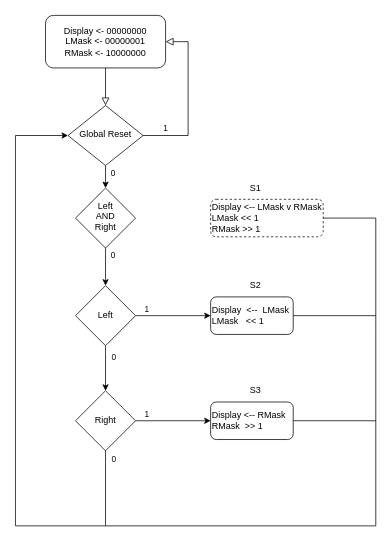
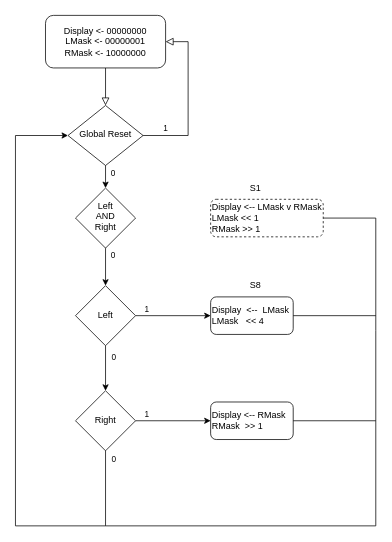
  <mxCell id="0" />
  <mxCell id="1" parent="0" />
  <mxCell id="2" value="" style="rounded=0;html=1;jettySize=auto;orthogonalLoop=1;fontSize=11;endArrow=block;endFill=0;endSize=8;strokeWidth=1;shadow=0;labelBackgroundColor=none;edgeStyle=orthogonalEdgeStyle;" parent="1" source="3" target="5" edge="1"><mxGeometry relative="1" as="geometry" /></mxCell>
  <mxCell id="3" value="Display &amp;lt;- 00000000&lt;br&gt;LMask &amp;lt;- 00000001&lt;br&gt;RMask &amp;lt;- 10000000" style="rounded=1;whiteSpace=wrap;html=1;fontSize=12;glass=0;strokeWidth=1;shadow=0;" parent="1" vertex="1"><mxGeometry x="60" y="20" width="160" height="70" as="geometry" /></mxCell>
  <mxCell id="4" value="1" style="edgeStyle=orthogonalEdgeStyle;rounded=0;html=1;jettySize=auto;orthogonalLoop=1;fontSize=11;endArrow=block;endFill=0;endSize=8;strokeWidth=1;shadow=0;labelBackgroundColor=none;entryX=1;entryY=0.5;entryDx=0;entryDy=0;exitX=1;exitY=0.5;exitDx=0;exitDy=0;" parent="1" source="5" target="3" edge="1"><mxGeometry x="-0.721" y="10" relative="1" as="geometry"><mxPoint as="offset" /><mxPoint x="210" y="180" as="sourcePoint" /><mxPoint x="240" y="55" as="targetPoint" /><Array as="points"><mxPoint x="250" y="180" /><mxPoint x="250" y="55" /></Array></mxGeometry></mxCell>
  <mxCell id="5" value="Global Reset" style="rhombus;whiteSpace=wrap;html=1;shadow=0;fontFamily=Helvetica;fontSize=12;align=center;strokeWidth=1;spacing=6;spacingTop=-4;" parent="1" vertex="1"><mxGeometry x="90" y="140" width="100" height="80" as="geometry" /></mxCell>
  <mxCell id="6" value="0" style="rounded=0;html=1;jettySize=auto;orthogonalLoop=1;fontSize=11;endArrow=classic;endFill=1;endSize=6;strokeWidth=1;shadow=0;labelBackgroundColor=none;edgeStyle=orthogonalEdgeStyle;entryX=0.5;entryY=0;entryDx=0;entryDy=0;" edge="1" parent="1" source="7" target="14"><mxGeometry x="-0.6" y="10" relative="1" as="geometry"><mxPoint as="offset" /><mxPoint x="140" y="380" as="targetPoint" /></mxGeometry></mxCell>
  <mxCell id="7" value="Left&lt;br&gt;AND&lt;br&gt;Right" style="rhombus;whiteSpace=wrap;html=1;shadow=0;fontFamily=Helvetica;fontSize=12;align=center;strokeWidth=1;spacing=6;spacingTop=-4;" vertex="1" parent="1"><mxGeometry x="100" y="250" width="80" height="80" as="geometry" /></mxCell>
  <mxCell id="8" value="Display &amp;lt;-- LMask v RMask&lt;br&gt;LMask &amp;lt;&amp;lt; 1&lt;span style=&quot;white-space: pre;&quot;&gt;&#09;&lt;/span&gt;&amp;nbsp;&lt;span style=&quot;white-space: pre;&quot;&gt;&#09;&lt;/span&gt;&lt;span style=&quot;white-space: pre;&quot;&gt;&#09;&lt;/span&gt;&amp;nbsp; &amp;nbsp;&lt;br&gt;RMask &amp;gt;&amp;gt; 1&lt;span style=&quot;white-space: pre;&quot;&gt;&#09;&lt;/span&gt;&lt;span style=&quot;white-space: pre;&quot;&gt;&#09;&lt;/span&gt;&lt;span style=&quot;white-space: pre;&quot;&gt;&#09;&lt;/span&gt;&amp;nbsp; &amp;nbsp;" style="rounded=1;whiteSpace=wrap;html=1;fontSize=12;glass=0;strokeWidth=1;shadow=0;align=left;dashed=1;" vertex="1" parent="1"><mxGeometry x="280" y="265" width="150" height="50" as="geometry" /></mxCell>
  <mxCell id="9" value="0" style="edgeStyle=orthogonalEdgeStyle;rounded=0;html=1;jettySize=auto;orthogonalLoop=1;fontSize=11;endArrow=classic;endFill=1;endSize=6;strokeWidth=1;shadow=0;labelBackgroundColor=none;entryX=0.5;entryY=0;entryDx=0;entryDy=0;exitX=0.5;exitY=1;exitDx=0;exitDy=0;" edge="1" parent="1" source="5" target="7"><mxGeometry x="-0.333" y="10" relative="1" as="geometry"><mxPoint as="offset" /><mxPoint x="-70" y="235" as="sourcePoint" /><mxPoint x="-40" y="110" as="targetPoint" /><Array as="points"><mxPoint x="140" y="220" /><mxPoint x="140" y="350" /></Array></mxGeometry></mxCell>
  <mxCell id="10" value="" style="edgeStyle=orthogonalEdgeStyle;rounded=0;orthogonalLoop=1;jettySize=auto;html=1;" edge="1" parent="1" source="14" target="17"><mxGeometry relative="1" as="geometry" /></mxCell>
  <mxCell id="11" value="0" style="edgeLabel;html=1;align=center;verticalAlign=middle;resizable=0;points=[];" vertex="1" connectable="0" parent="10"><mxGeometry x="-0.54" y="-1" relative="1" as="geometry"><mxPoint x="11" as="offset" /></mxGeometry></mxCell>
  <mxCell id="12" value="" style="edgeStyle=orthogonalEdgeStyle;rounded=0;orthogonalLoop=1;jettySize=auto;html=1;" edge="1" parent="1" source="14" target="18"><mxGeometry relative="1" as="geometry" /></mxCell>
  <mxCell id="13" value="1" style="edgeLabel;html=1;align=center;verticalAlign=middle;resizable=0;points=[];rotation=0;" vertex="1" connectable="0" parent="12"><mxGeometry x="0.196" y="1" relative="1" as="geometry"><mxPoint x="-46" y="-9" as="offset" /></mxGeometry></mxCell>
  <mxCell id="14" value="Left" style="rhombus;whiteSpace=wrap;html=1;" vertex="1" parent="1"><mxGeometry x="100" y="380" width="80" height="80" as="geometry" /></mxCell>
  <mxCell id="15" value="" style="edgeStyle=orthogonalEdgeStyle;rounded=0;orthogonalLoop=1;jettySize=auto;html=1;entryX=0;entryY=0.5;entryDx=0;entryDy=0;" edge="1" parent="1" source="17" target="21"><mxGeometry relative="1" as="geometry"><mxPoint x="290" y="560" as="targetPoint" /></mxGeometry></mxCell>
  <mxCell id="16" value="1" style="edgeLabel;html=1;align=center;verticalAlign=middle;resizable=0;points=[];" vertex="1" connectable="0" parent="15"><mxGeometry x="-0.544" y="1" relative="1" as="geometry"><mxPoint x="-9" y="-9" as="offset" /></mxGeometry></mxCell>
  <mxCell id="17" value="Right" style="rhombus;whiteSpace=wrap;html=1;" vertex="1" parent="1"><mxGeometry x="100" y="520" width="80" height="80" as="geometry" /></mxCell>
- <mxCell id="18" value="Display&amp;nbsp; &amp;lt;--&amp;nbsp; LMask&lt;br style=&quot;border-color: var(--border-color);&quot;&gt;LMask&amp;nbsp; &amp;nbsp;&amp;lt;&amp;lt; 1&amp;nbsp; &amp;nbsp;" style="rounded=1;whiteSpace=wrap;html=1;align=left;" vertex="1" parent="1"><mxGeometry x="280" y="395" width="110" height="50" as="geometry" /></mxCell>
+ <mxCell id="18" value="Display&amp;nbsp; &amp;lt;--&amp;nbsp; LMask&lt;br style=&quot;border-color: var(--border-color);&quot;&gt;LMask&amp;nbsp; &amp;nbsp;&amp;lt;&amp;lt; 4&amp;nbsp; &amp;nbsp;" style="rounded=1;whiteSpace=wrap;html=1;align=left;" vertex="1" parent="1"><mxGeometry x="280" y="395" width="110" height="50" as="geometry" /></mxCell>
  <mxCell id="19" value="" style="edgeStyle=orthogonalEdgeStyle;rounded=0;orthogonalLoop=1;jettySize=auto;html=1;exitX=0.5;exitY=1;exitDx=0;exitDy=0;entryX=0;entryY=0.5;entryDx=0;entryDy=0;" edge="1" parent="1" source="17" target="5"><mxGeometry relative="1" as="geometry"><mxPoint x="140" y="650" as="sourcePoint" /><mxPoint x="20" y="160" as="targetPoint" /><Array as="points"><mxPoint x="140" y="700" /><mxPoint x="20" y="700" /><mxPoint x="20" y="180" /></Array></mxGeometry></mxCell>
  <mxCell id="20" value="0" style="edgeLabel;html=1;align=center;verticalAlign=middle;resizable=0;points=[];" vertex="1" connectable="0" parent="19"><mxGeometry x="-0.951" relative="1" as="geometry"><mxPoint x="10" y="-10" as="offset" /></mxGeometry></mxCell>
  <mxCell id="21" value="Display &amp;lt;-- RMask&lt;br&gt;RMask&amp;nbsp; &amp;gt;&amp;gt; 1" style="rounded=1;whiteSpace=wrap;html=1;fontSize=12;glass=0;strokeWidth=1;shadow=0;align=left;" vertex="1" parent="1"><mxGeometry x="280" y="535" width="110" height="50" as="geometry" /></mxCell>
  <mxCell id="22" value="" style="endArrow=none;html=1;rounded=0;exitX=1;exitY=0.5;exitDx=0;exitDy=0;endFill=0;" edge="1" parent="1" source="8"><mxGeometry width="50" height="50" relative="1" as="geometry"><mxPoint x="230" y="380" as="sourcePoint" /><mxPoint x="140" y="700" as="targetPoint" /><Array as="points"><mxPoint x="500" y="290" /><mxPoint x="500" y="440" /><mxPoint x="500" y="700" /></Array></mxGeometry></mxCell>
  <mxCell id="23" value="" style="endArrow=none;html=1;rounded=0;exitX=1;exitY=0.5;exitDx=0;exitDy=0;" edge="1" parent="1" source="18"><mxGeometry width="50" height="50" relative="1" as="geometry"><mxPoint x="400" y="430" as="sourcePoint" /><mxPoint x="500" y="420" as="targetPoint" /></mxGeometry></mxCell>
  <mxCell id="24" value="" style="endArrow=none;html=1;rounded=0;exitX=1;exitY=0.5;exitDx=0;exitDy=0;" edge="1" parent="1" source="21"><mxGeometry width="50" height="50" relative="1" as="geometry"><mxPoint x="390" y="510" as="sourcePoint" /><mxPoint x="500" y="560" as="targetPoint" /></mxGeometry></mxCell>
  <mxCell id="25" value="S1" style="text;html=1;strokeColor=none;fillColor=none;align=center;verticalAlign=middle;whiteSpace=wrap;rounded=0;" vertex="1" parent="1"><mxGeometry x="310" y="235" width="60" height="30" as="geometry" /></mxCell>
- <mxCell id="26" value="S2" style="text;html=1;strokeColor=none;fillColor=none;align=center;verticalAlign=middle;whiteSpace=wrap;rounded=0;" vertex="1" parent="1"><mxGeometry x="310" y="365" width="60" height="30" as="geometry" /></mxCell>
- <mxCell id="27" value="S3" style="text;html=1;strokeColor=none;fillColor=none;align=center;verticalAlign=middle;whiteSpace=wrap;rounded=0;" vertex="1" parent="1"><mxGeometry x="310" y="505" width="60" height="30" as="geometry" /></mxCell>
+ <mxCell id="26" value="S8" style="text;html=1;strokeColor=none;fillColor=none;align=center;verticalAlign=middle;whiteSpace=wrap;rounded=0;" vertex="1" parent="1"><mxGeometry x="310" y="365" width="60" height="30" as="geometry" /></mxCell>
